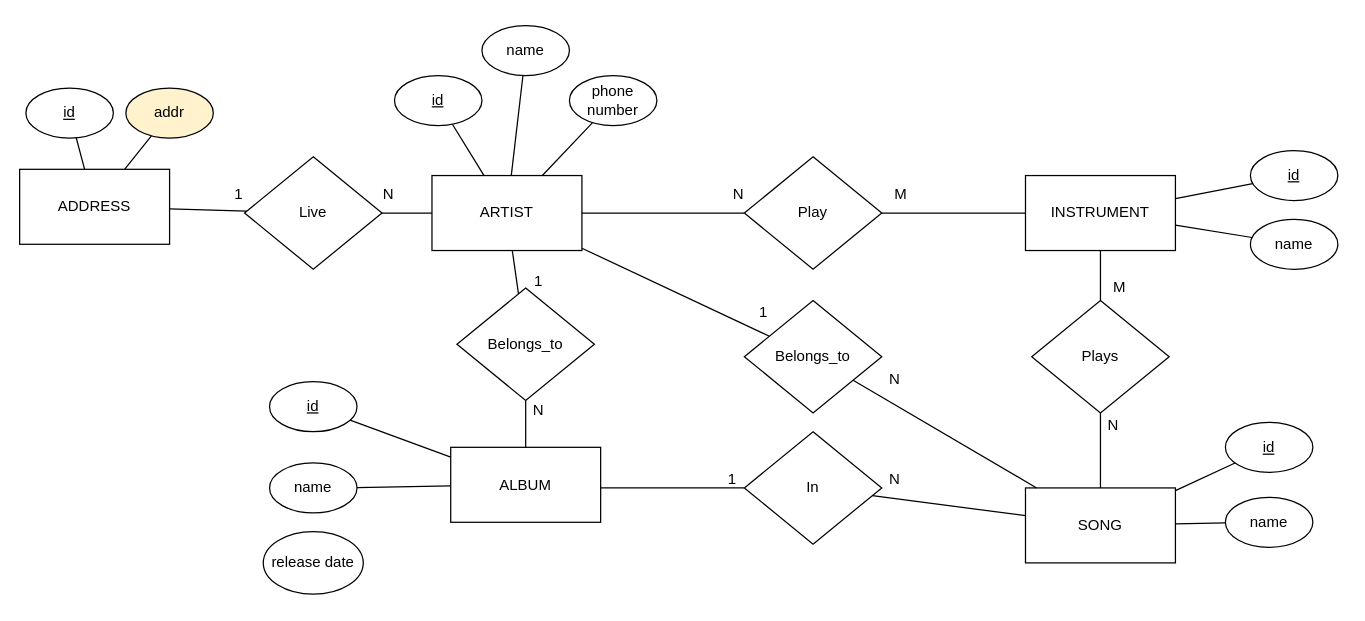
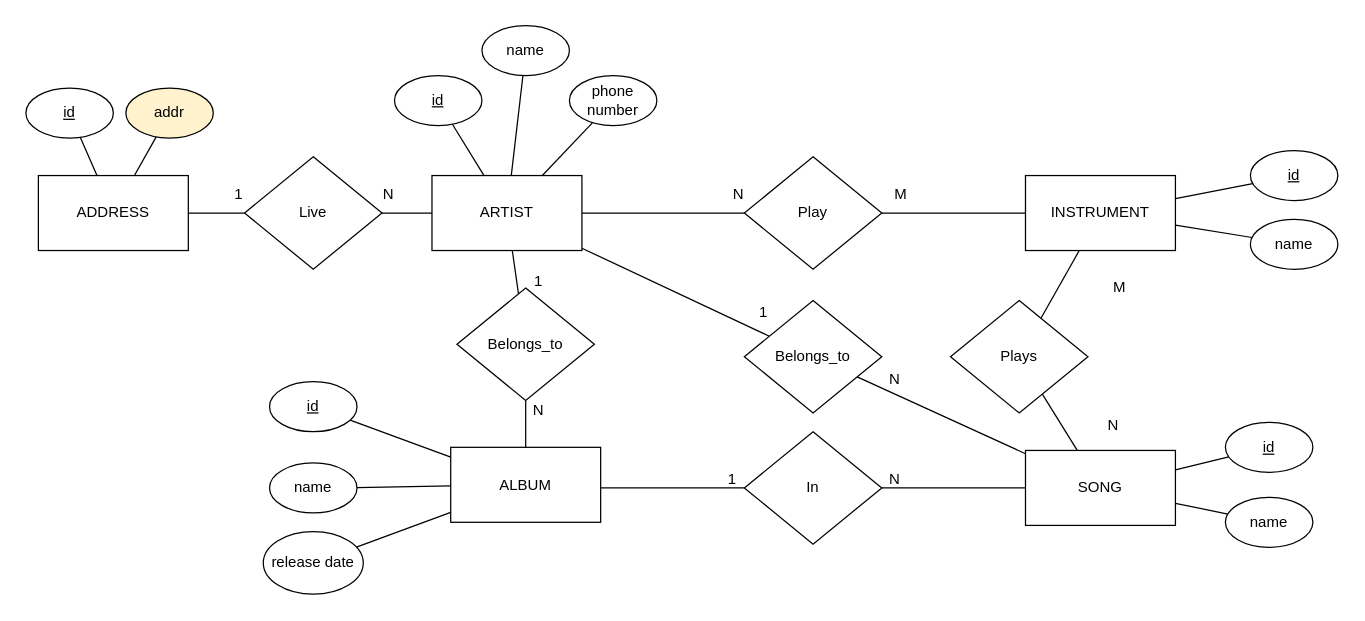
  <mxCell id="0" />
  <mxCell id="1" parent="0" />
  <mxCell id="2" value="" style="edgeStyle=none;rounded=0;orthogonalLoop=1;jettySize=auto;html=1;endArrow=none;endFill=0;" edge="1" parent="1" source="5" target="36"><mxGeometry relative="1" as="geometry"><mxPoint x="420" y="280" as="targetPoint" /></mxGeometry></mxCell>
  <mxCell id="3" value="" style="edgeStyle=none;rounded=0;orthogonalLoop=1;jettySize=auto;html=1;endArrow=none;endFill=0;" edge="1" parent="1" source="5" target="38"><mxGeometry relative="1" as="geometry" /></mxCell>
  <mxCell id="4" value="" style="edgeStyle=none;rounded=0;orthogonalLoop=1;jettySize=auto;html=1;endArrow=none;endFill=0;" edge="1" parent="1" source="5" target="57"><mxGeometry relative="1" as="geometry" /></mxCell>
  <mxCell id="5" value="ARTIST" style="rounded=0;whiteSpace=wrap;html=1;" vertex="1" parent="1"><mxGeometry x="345" y="140" width="120" height="60" as="geometry" /></mxCell>
  <mxCell id="6" value="" style="rounded=0;orthogonalLoop=1;jettySize=auto;html=1;endArrow=none;endFill=0;" edge="1" parent="1" source="7" target="5"><mxGeometry relative="1" as="geometry"><mxPoint x="295" y="160" as="targetPoint" /></mxGeometry></mxCell>
  <mxCell id="7" value="&lt;u&gt;id&lt;/u&gt;" style="ellipse;whiteSpace=wrap;html=1;" vertex="1" parent="1"><mxGeometry x="315" width="70" height="40" as="geometry" y="60" /></mxCell>
  <mxCell id="8" value="" style="edgeStyle=none;rounded=0;orthogonalLoop=1;jettySize=auto;html=1;endArrow=none;endFill=0;" edge="1" parent="1" source="9" target="5"><mxGeometry relative="1" as="geometry"><mxPoint x="355" y="90" as="targetPoint" /></mxGeometry></mxCell>
  <mxCell id="9" value="name" style="ellipse;whiteSpace=wrap;html=1;" vertex="1" parent="1"><mxGeometry x="385" y="20" width="70" height="40" as="geometry" /></mxCell>
  <mxCell id="10" value="" style="edgeStyle=none;rounded=0;orthogonalLoop=1;jettySize=auto;html=1;endArrow=none;endFill=0;" edge="1" parent="1" source="11" target="5"><mxGeometry relative="1" as="geometry"><mxPoint x="515" y="100" as="targetPoint" /></mxGeometry></mxCell>
  <mxCell id="11" value="phone number" style="ellipse;whiteSpace=wrap;html=1;" vertex="1" parent="1"><mxGeometry x="455" width="70" height="40" as="geometry" y="60" /></mxCell>
  <mxCell id="12" value="" style="edgeStyle=none;rounded=0;orthogonalLoop=1;jettySize=auto;html=1;endArrow=none;endFill=0;" edge="1" parent="1" source="15" target="21"><mxGeometry relative="1" as="geometry"><mxPoint x="1020" y="170" as="targetPoint" /></mxGeometry></mxCell>
  <mxCell id="13" value="" style="edgeStyle=none;rounded=0;orthogonalLoop=1;jettySize=auto;html=1;endArrow=none;endFill=0;" edge="1" parent="1" source="15" target="20"><mxGeometry relative="1" as="geometry"><mxPoint x="880" as="targetPoint" y="60" /></mxGeometry></mxCell>
  <mxCell id="14" value="" style="edgeStyle=none;rounded=0;orthogonalLoop=1;jettySize=auto;html=1;endArrow=none;endFill=0;" edge="1" parent="1" source="15" target="51"><mxGeometry relative="1" as="geometry" /></mxCell>
  <mxCell id="15" value="INSTRUMENT" style="rounded=0;whiteSpace=wrap;html=1;" vertex="1" parent="1"><mxGeometry x="820" y="140" width="120" height="60" as="geometry" /></mxCell>
  <mxCell id="16" value="" style="edgeStyle=none;rounded=0;orthogonalLoop=1;jettySize=auto;html=1;endArrow=none;endFill=0;" edge="1" parent="1" source="18" target="5"><mxGeometry relative="1" as="geometry"><mxPoint x="520" y="170" as="targetPoint" /></mxGeometry></mxCell>
  <mxCell id="17" value="" style="edgeStyle=none;rounded=0;orthogonalLoop=1;jettySize=auto;html=1;endArrow=none;endFill=0;" edge="1" parent="1" source="18" target="15"><mxGeometry relative="1" as="geometry"><mxPoint x="790" y="170" as="targetPoint" /></mxGeometry></mxCell>
  <mxCell id="18" value="Play" style="rhombus;whiteSpace=wrap;html=1;" vertex="1" parent="1"><mxGeometry x="595" y="125" width="110" height="90" as="geometry" /></mxCell>
  <mxCell id="19" value="" style="edgeStyle=none;rounded=0;orthogonalLoop=1;jettySize=auto;html=1;endArrow=none;endFill=0;" edge="1" parent="1" source="47" target="24"><mxGeometry relative="1" as="geometry"><mxPoint x="364.662" y="360" as="sourcePoint" /><mxPoint x="1030" y="330" as="targetPoint" /></mxGeometry></mxCell>
  <mxCell id="20" value="&lt;u&gt;id&lt;/u&gt;" style="ellipse;whiteSpace=wrap;html=1;" vertex="1" parent="1"><mxGeometry x="1000" y="120" width="70" height="40" as="geometry" /></mxCell>
  <mxCell id="21" value="name" style="ellipse;whiteSpace=wrap;html=1;" vertex="1" parent="1"><mxGeometry x="1000" y="175" width="70" height="40" as="geometry" /></mxCell>
  <mxCell id="22" value="" style="edgeStyle=none;rounded=0;orthogonalLoop=1;jettySize=auto;html=1;endArrow=none;endFill=0;" edge="1" parent="1" source="23" target="47"><mxGeometry relative="1" as="geometry"><mxPoint x="360" y="379.167" as="targetPoint" /></mxGeometry></mxCell>
  <mxCell id="23" value="name" style="ellipse;whiteSpace=wrap;html=1;" vertex="1" parent="1"><mxGeometry x="215" y="370" width="70" height="40" as="geometry" /></mxCell>
  <mxCell id="24" value="&lt;u&gt;id&lt;/u&gt;" style="ellipse;whiteSpace=wrap;html=1;" vertex="1" parent="1"><mxGeometry x="215" y="305" width="70" height="40" as="geometry" /></mxCell>
+ <mxCell id="25" value="" style="edgeStyle=none;rounded=0;orthogonalLoop=1;jettySize=auto;html=1;endArrow=none;endFill=0;" edge="1" parent="1" source="26" target="47"><mxGeometry relative="1" as="geometry"><mxPoint x="360" y="399.167" as="targetPoint" /></mxGeometry></mxCell>
  <mxCell id="26" value="release date" style="ellipse;whiteSpace=wrap;html=1;" vertex="1" parent="1"><mxGeometry x="210" y="425" width="80" height="50" as="geometry" /></mxCell>
  <mxCell id="27" value="" style="edgeStyle=none;rounded=0;orthogonalLoop=1;jettySize=auto;html=1;endArrow=none;endFill=0;" edge="1" parent="1" source="29" target="30"><mxGeometry relative="1" as="geometry"><mxPoint x="880" y="210" as="targetPoint" /></mxGeometry></mxCell>
  <mxCell id="28" value="" style="edgeStyle=none;rounded=0;orthogonalLoop=1;jettySize=auto;html=1;endArrow=none;endFill=0;" edge="1" parent="1" source="29" target="31"><mxGeometry relative="1" as="geometry"><mxPoint x="880" y="430" as="targetPoint" /></mxGeometry></mxCell>
- <mxCell id="29" value="SONG" style="rounded=0;whiteSpace=wrap;html=1;" vertex="1" parent="1"><mxGeometry x="820" y="390" width="120" height="60" as="geometry" /></mxCell>
+ <mxCell id="29" value="SONG" style="rounded=0;whiteSpace=wrap;html=1;" vertex="1" parent="1"><mxGeometry x="820" y="360" width="120" height="60" as="geometry" /></mxCell>
  <mxCell id="30" value="&lt;u&gt;id&lt;/u&gt;" style="ellipse;whiteSpace=wrap;html=1;" vertex="1" parent="1"><mxGeometry x="980" y="337.5" width="70" height="40" as="geometry" /></mxCell>
  <mxCell id="31" value="name" style="ellipse;whiteSpace=wrap;html=1;" vertex="1" parent="1"><mxGeometry x="980" y="397.5" width="70" height="40" as="geometry" /></mxCell>
  <mxCell id="32" value="" style="edgeStyle=none;rounded=0;orthogonalLoop=1;jettySize=auto;html=1;endArrow=none;endFill=0;exitX=0.833;exitY=0.542;exitDx=0;exitDy=0;exitPerimeter=0;" edge="1" parent="1" source="47" target="34"><mxGeometry relative="1" as="geometry"><mxPoint x="480" y="390" as="sourcePoint" /></mxGeometry></mxCell>
  <mxCell id="33" value="" style="edgeStyle=none;rounded=0;orthogonalLoop=1;jettySize=auto;html=1;endArrow=none;endFill=0;" edge="1" parent="1" source="34" target="29"><mxGeometry relative="1" as="geometry" /></mxCell>
  <mxCell id="34" value="In" style="rhombus;whiteSpace=wrap;html=1;" vertex="1" parent="1"><mxGeometry x="595" y="345" width="110" height="90" as="geometry" /></mxCell>
  <mxCell id="35" value="" style="edgeStyle=none;rounded=0;orthogonalLoop=1;jettySize=auto;html=1;endArrow=none;endFill=0;" edge="1" parent="1" source="36" target="29"><mxGeometry relative="1" as="geometry"><mxPoint x="785" y="285" as="targetPoint" /></mxGeometry></mxCell>
  <mxCell id="36" value="Belongs_to" style="rhombus;whiteSpace=wrap;html=1;" vertex="1" parent="1"><mxGeometry x="595" y="240" width="110" height="90" as="geometry" /></mxCell>
  <mxCell id="37" value="" style="edgeStyle=none;rounded=0;orthogonalLoop=1;jettySize=auto;html=1;endArrow=none;endFill=0;" edge="1" parent="1" source="38" target="41"><mxGeometry relative="1" as="geometry"><mxPoint x="115" y="170" as="targetPoint" /></mxGeometry></mxCell>
  <mxCell id="38" value="Live" style="rhombus;whiteSpace=wrap;html=1;" vertex="1" parent="1"><mxGeometry x="195" y="125" width="110" height="90" as="geometry" /></mxCell>
  <mxCell id="39" value="" style="edgeStyle=none;rounded=0;orthogonalLoop=1;jettySize=auto;html=1;endArrow=none;endFill=0;" edge="1" parent="1" source="41" target="42"><mxGeometry relative="1" as="geometry" /></mxCell>
  <mxCell id="40" value="" style="edgeStyle=none;rounded=0;orthogonalLoop=1;jettySize=auto;html=1;endArrow=none;endFill=0;" edge="1" parent="1" source="41" target="60"><mxGeometry relative="1" as="geometry"><mxPoint x="90" as="targetPoint" y="60" /></mxGeometry></mxCell>
- <mxCell id="41" value="ADDRESS" style="rounded=0;whiteSpace=wrap;html=1;" vertex="1" parent="1"><mxGeometry x="15" y="135" width="120" height="60" as="geometry" /></mxCell>
+ <mxCell id="41" value="ADDRESS" style="rounded=0;whiteSpace=wrap;html=1;" vertex="1" parent="1"><mxGeometry x="30" y="140" width="120" height="60" as="geometry" /></mxCell>
  <mxCell id="42" value="&lt;u&gt;id&lt;/u&gt;" style="ellipse;whiteSpace=wrap;html=1;" vertex="1" parent="1"><mxGeometry x="20" y="70" width="70" height="40" as="geometry" /></mxCell>
  <mxCell id="43" value="1" style="text;html=1;align=center;verticalAlign=middle;resizable=0;points=[];autosize=1;" vertex="1" parent="1"><mxGeometry x="180" y="145" width="20" height="20" as="geometry" /></mxCell>
  <mxCell id="44" value="N" style="text;html=1;align=center;verticalAlign=middle;resizable=0;points=[];autosize=1;" vertex="1" parent="1"><mxGeometry x="300" y="145" width="20" height="20" as="geometry" /></mxCell>
  <mxCell id="45" value="N" style="text;html=1;align=center;verticalAlign=middle;resizable=0;points=[];autosize=1;" vertex="1" parent="1"><mxGeometry x="580" y="145" width="20" height="20" as="geometry" /></mxCell>
  <mxCell id="46" value="M" style="text;html=1;align=center;verticalAlign=middle;resizable=0;points=[];autosize=1;" vertex="1" parent="1"><mxGeometry x="705" y="145" width="30" height="20" as="geometry" /></mxCell>
  <mxCell id="47" value="ALBUM" style="rounded=0;whiteSpace=wrap;html=1;" vertex="1" parent="1"><mxGeometry x="360" y="357.5" width="120" height="60" as="geometry" /></mxCell>
  <mxCell id="48" value="1" style="text;html=1;align=center;verticalAlign=middle;resizable=0;points=[];autosize=1;" vertex="1" parent="1"><mxGeometry x="575" y="372.5" width="20" height="20" as="geometry" /></mxCell>
  <mxCell id="49" value="N" style="text;html=1;align=center;verticalAlign=middle;resizable=0;points=[];autosize=1;" vertex="1" parent="1"><mxGeometry x="705" y="372.5" width="20" height="20" as="geometry" /></mxCell>
  <mxCell id="50" value="" style="edgeStyle=none;rounded=0;orthogonalLoop=1;jettySize=auto;html=1;endArrow=none;endFill=0;" edge="1" parent="1" source="51" target="29"><mxGeometry relative="1" as="geometry" /></mxCell>
- <mxCell id="51" value="Plays" style="rhombus;whiteSpace=wrap;html=1;" vertex="1" parent="1"><mxGeometry x="825" y="240" width="110" height="90" as="geometry" /></mxCell>
+ <mxCell id="51" value="Plays" style="rhombus;whiteSpace=wrap;html=1;" vertex="1" parent="1"><mxGeometry x="760" y="240" width="110" height="90" as="geometry" /></mxCell>
  <mxCell id="52" value="M" style="text;html=1;align=center;verticalAlign=middle;resizable=0;points=[];autosize=1;" vertex="1" parent="1"><mxGeometry x="880" y="220" width="30" height="20" as="geometry" /></mxCell>
  <mxCell id="53" value="N" style="text;html=1;align=center;verticalAlign=middle;resizable=0;points=[];autosize=1;" vertex="1" parent="1"><mxGeometry x="880" y="330" width="20" height="20" as="geometry" /></mxCell>
  <mxCell id="54" value="1" style="text;html=1;align=center;verticalAlign=middle;resizable=0;points=[];autosize=1;" vertex="1" parent="1"><mxGeometry x="600" y="240" width="20" height="20" as="geometry" /></mxCell>
  <mxCell id="55" value="N" style="text;html=1;align=center;verticalAlign=middle;resizable=0;points=[];autosize=1;" vertex="1" parent="1"><mxGeometry x="705" y="292.5" width="20" height="20" as="geometry" /></mxCell>
  <mxCell id="56" value="" style="edgeStyle=none;rounded=0;orthogonalLoop=1;jettySize=auto;html=1;endArrow=none;endFill=0;" edge="1" parent="1" source="57" target="47"><mxGeometry relative="1" as="geometry" /></mxCell>
  <mxCell id="57" value="Belongs_to" style="rhombus;whiteSpace=wrap;html=1;" vertex="1" parent="1"><mxGeometry x="365" y="230" width="110" height="90" as="geometry" /></mxCell>
  <mxCell id="58" value="1" style="text;html=1;align=center;verticalAlign=middle;resizable=0;points=[];autosize=1;" vertex="1" parent="1"><mxGeometry x="420" y="215" width="20" height="20" as="geometry" /></mxCell>
  <mxCell id="59" value="N" style="text;html=1;align=center;verticalAlign=middle;resizable=0;points=[];autosize=1;" vertex="1" parent="1"><mxGeometry x="420" y="317.5" width="20" height="20" as="geometry" /></mxCell>
  <mxCell id="60" value="addr" style="ellipse;whiteSpace=wrap;html=1;fillColor=#fff2cc;" vertex="1" parent="1"><mxGeometry x="100" y="70" width="70" height="40" as="geometry" /></mxCell>
